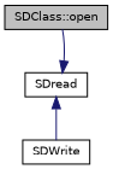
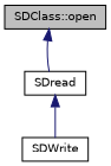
  digraph {
    rankdir=TB
    node [color=black fillcolor=white fontname=Helvetica fontsize=10 shape=record style=filled]
    edge [color=midnightblue dir=back fontname=Helvetica fontsize=10 labelfontname=Helvetica labelfontsize=10 style=solid]
    n1 [fillcolor=grey75 fontcolor=black height=0.2 label="SDClass::open" width=0.4]
    n2 [height=0.2 label=SDread width=0.4]
    n3 [height=0.2 label=SDWrite width=0.4]
-   n2 -> n1
+   n1 -> n2
    n2 -> n3
  }
